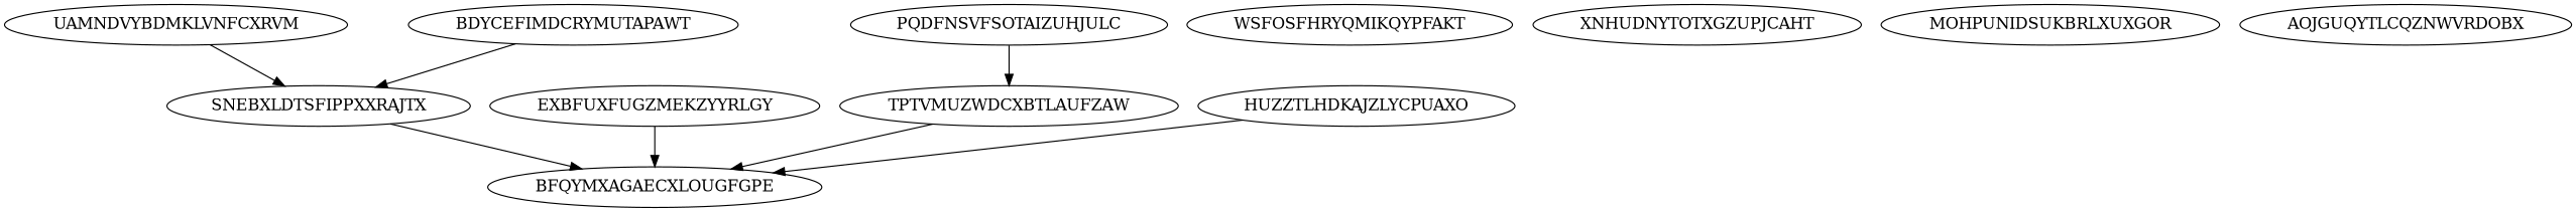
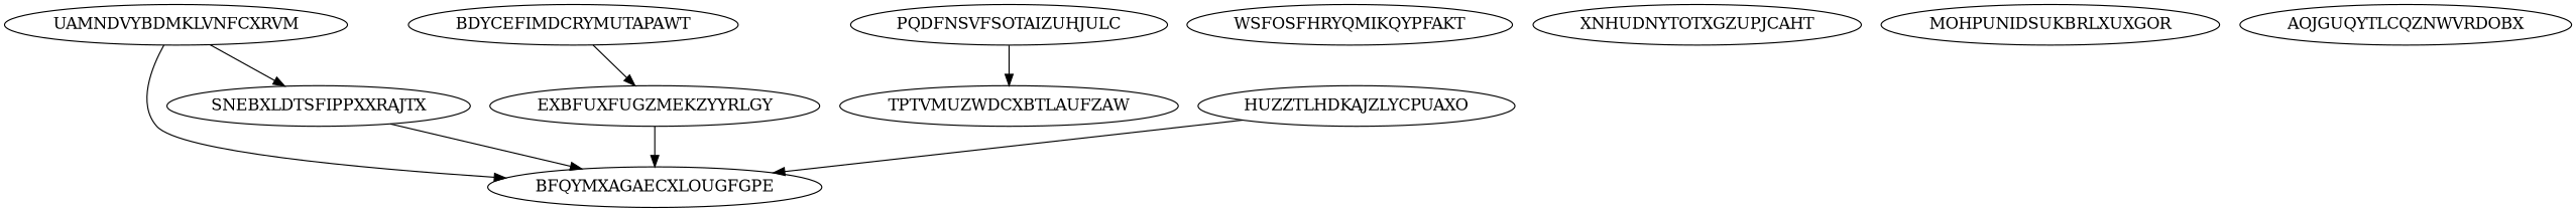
  digraph {
    node [Weight=16]
    edge [Weight=13]
    UAMNDVYBDMKLVNFCXRVM [Weight=15]
    BFQYMXAGAECXLOUGFGPE
    SNEBXLDTSFIPPXXRAJTX [Weight=18]
    EXBFUXFUGZMEKZYYRLGY [Weight=20]
    PQDFNSVFSOTAIZUHJULC [Weight=18]
    TPTVMUZWDCXBTLAUFZAW [Weight=17]
    HUZZTLHDKAJZLYCPUAXO [Weight=14]
    BDYCEFIMDCRYMUTAPAWT [Weight=14]
    WSFOSFHRYQMIKQYPFAKT
    XNHUDNYTOTXGZUPJCAHT
    MOHPUNIDSUKBRLXUXGOR [Weight=15]
    AOJGUQYTLCQZNWVRDOBX [Weight=11]
-   TPTVMUZWDCXBTLAUFZAW -> BFQYMXAGAECXLOUGFGPE [Weight=19]
+   UAMNDVYBDMKLVNFCXRVM -> BFQYMXAGAECXLOUGFGPE [Weight=19]
    UAMNDVYBDMKLVNFCXRVM -> SNEBXLDTSFIPPXXRAJTX [Weight=15]
    SNEBXLDTSFIPPXXRAJTX -> BFQYMXAGAECXLOUGFGPE
    EXBFUXFUGZMEKZYYRLGY -> BFQYMXAGAECXLOUGFGPE [Weight=16]
    PQDFNSVFSOTAIZUHJULC -> TPTVMUZWDCXBTLAUFZAW
    HUZZTLHDKAJZLYCPUAXO -> BFQYMXAGAECXLOUGFGPE
-   BDYCEFIMDCRYMUTAPAWT -> SNEBXLDTSFIPPXXRAJTX [Weight=11]
+   BDYCEFIMDCRYMUTAPAWT -> EXBFUXFUGZMEKZYYRLGY [Weight=11]
  }
